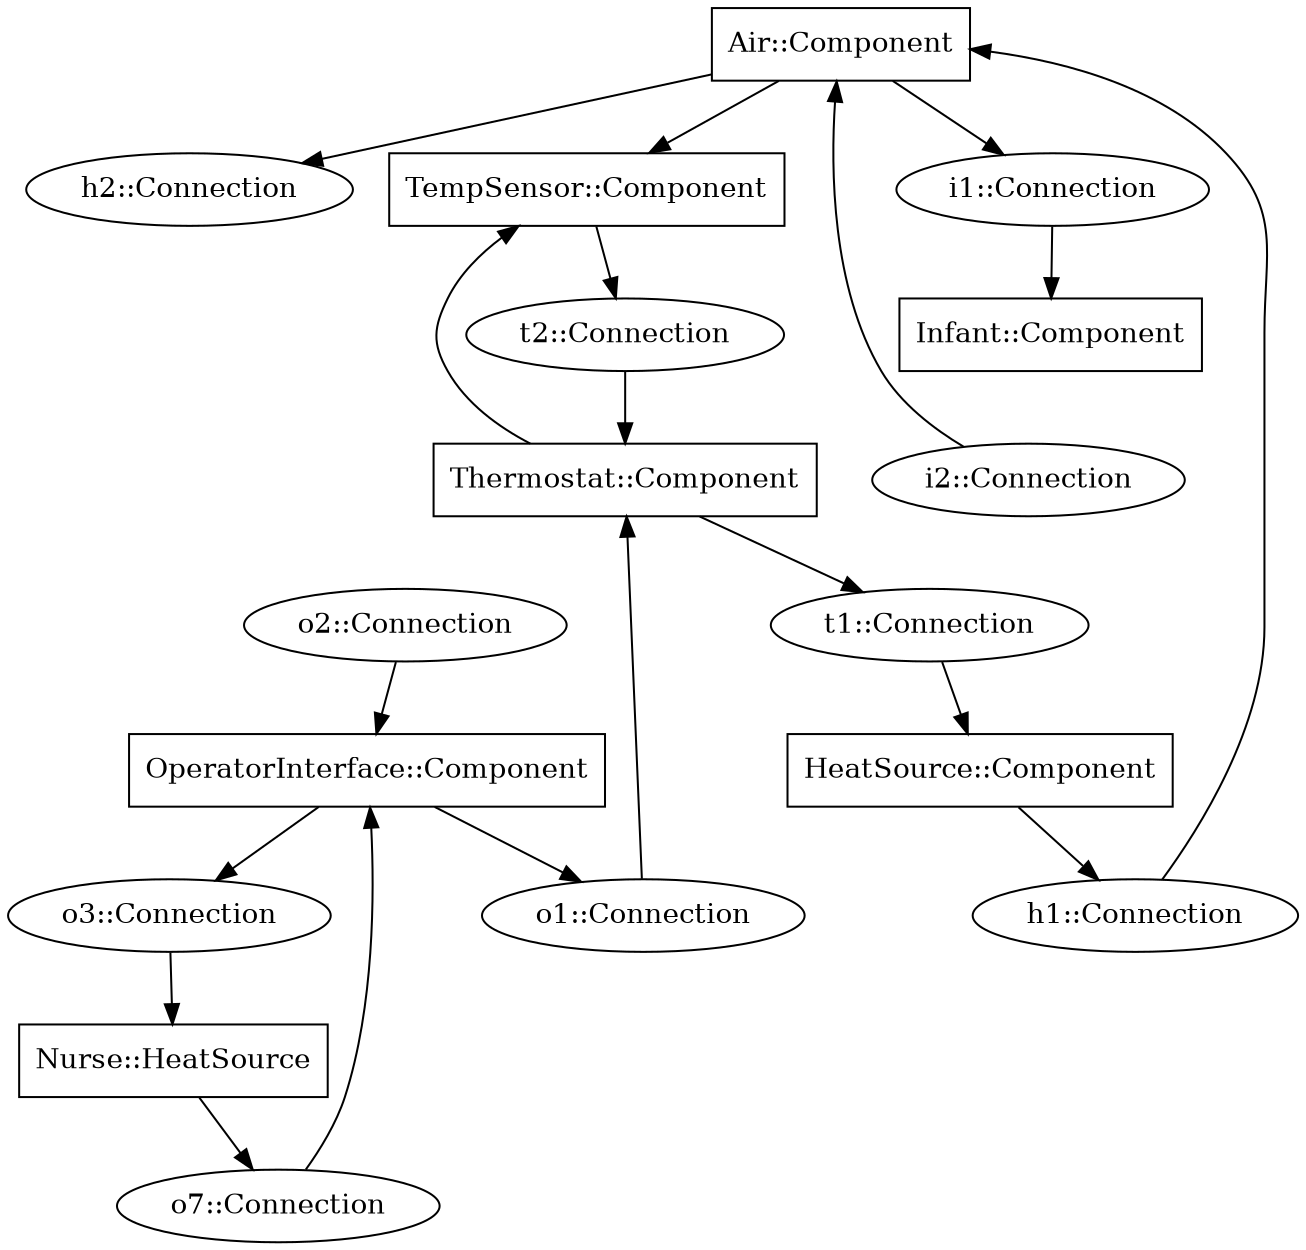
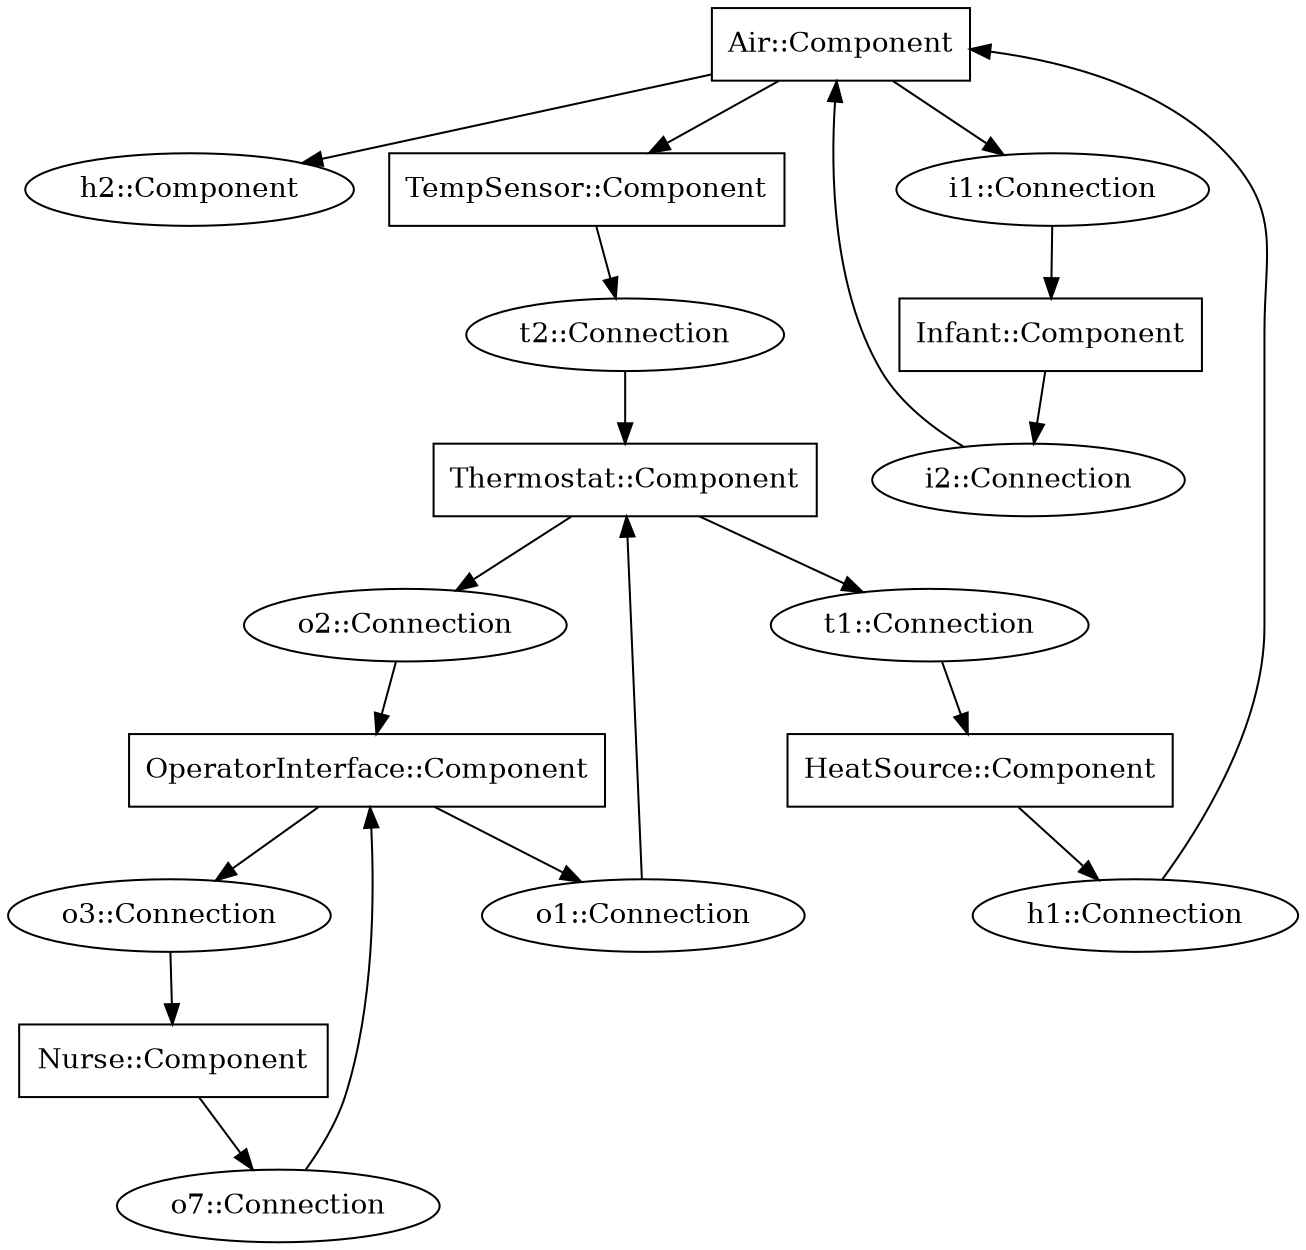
  digraph {
    "Air::Component" [shape=box]
-   "h2::Connection"
+   "h2::Connection" [label="h2::Component"]
    "i1::Connection"
    "TempSensor::Component" [shape=box]
    "Infant::Component" [shape=box]
    "t2::Connection"
    "i2::Connection"
    "HeatSource::Component" [shape=box]
    "h1::Connection"
-   "Nurse::Component" [shape=box label="Nurse::HeatSource"]
+   "Nurse::Component" [shape=box]
    n11 [label="o7::Connection"]
    "OperatorInterface::Component" [shape=box]
    "o1::Connection"
    "o3::Connection"
    "Thermostat::Component" [shape=box]
    "o2::Connection"
    "t1::Connection"
    "Air::Component" -> "h2::Connection"
    "Air::Component" -> "i1::Connection"
    "Air::Component" -> "TempSensor::Component"
    "i1::Connection" -> "Infant::Component"
    "TempSensor::Component" -> "t2::Connection"
+   "Infant::Component" -> "i2::Connection"
    "t2::Connection" -> "Thermostat::Component"
    "i2::Connection" -> "Air::Component"
    "HeatSource::Component" -> "h1::Connection"
    "h1::Connection" -> "Air::Component"
    "Nurse::Component" -> n11
    n11 -> "OperatorInterface::Component"
    "OperatorInterface::Component" -> "o1::Connection"
    "OperatorInterface::Component" -> "o3::Connection"
    "o1::Connection" -> "Thermostat::Component"
    "o3::Connection" -> "Nurse::Component"
-   "Thermostat::Component" -> "TempSensor::Component"
+   "Thermostat::Component" -> "o2::Connection"
    "Thermostat::Component" -> "t1::Connection"
    "o2::Connection" -> "OperatorInterface::Component"
    "t1::Connection" -> "HeatSource::Component"
  }
